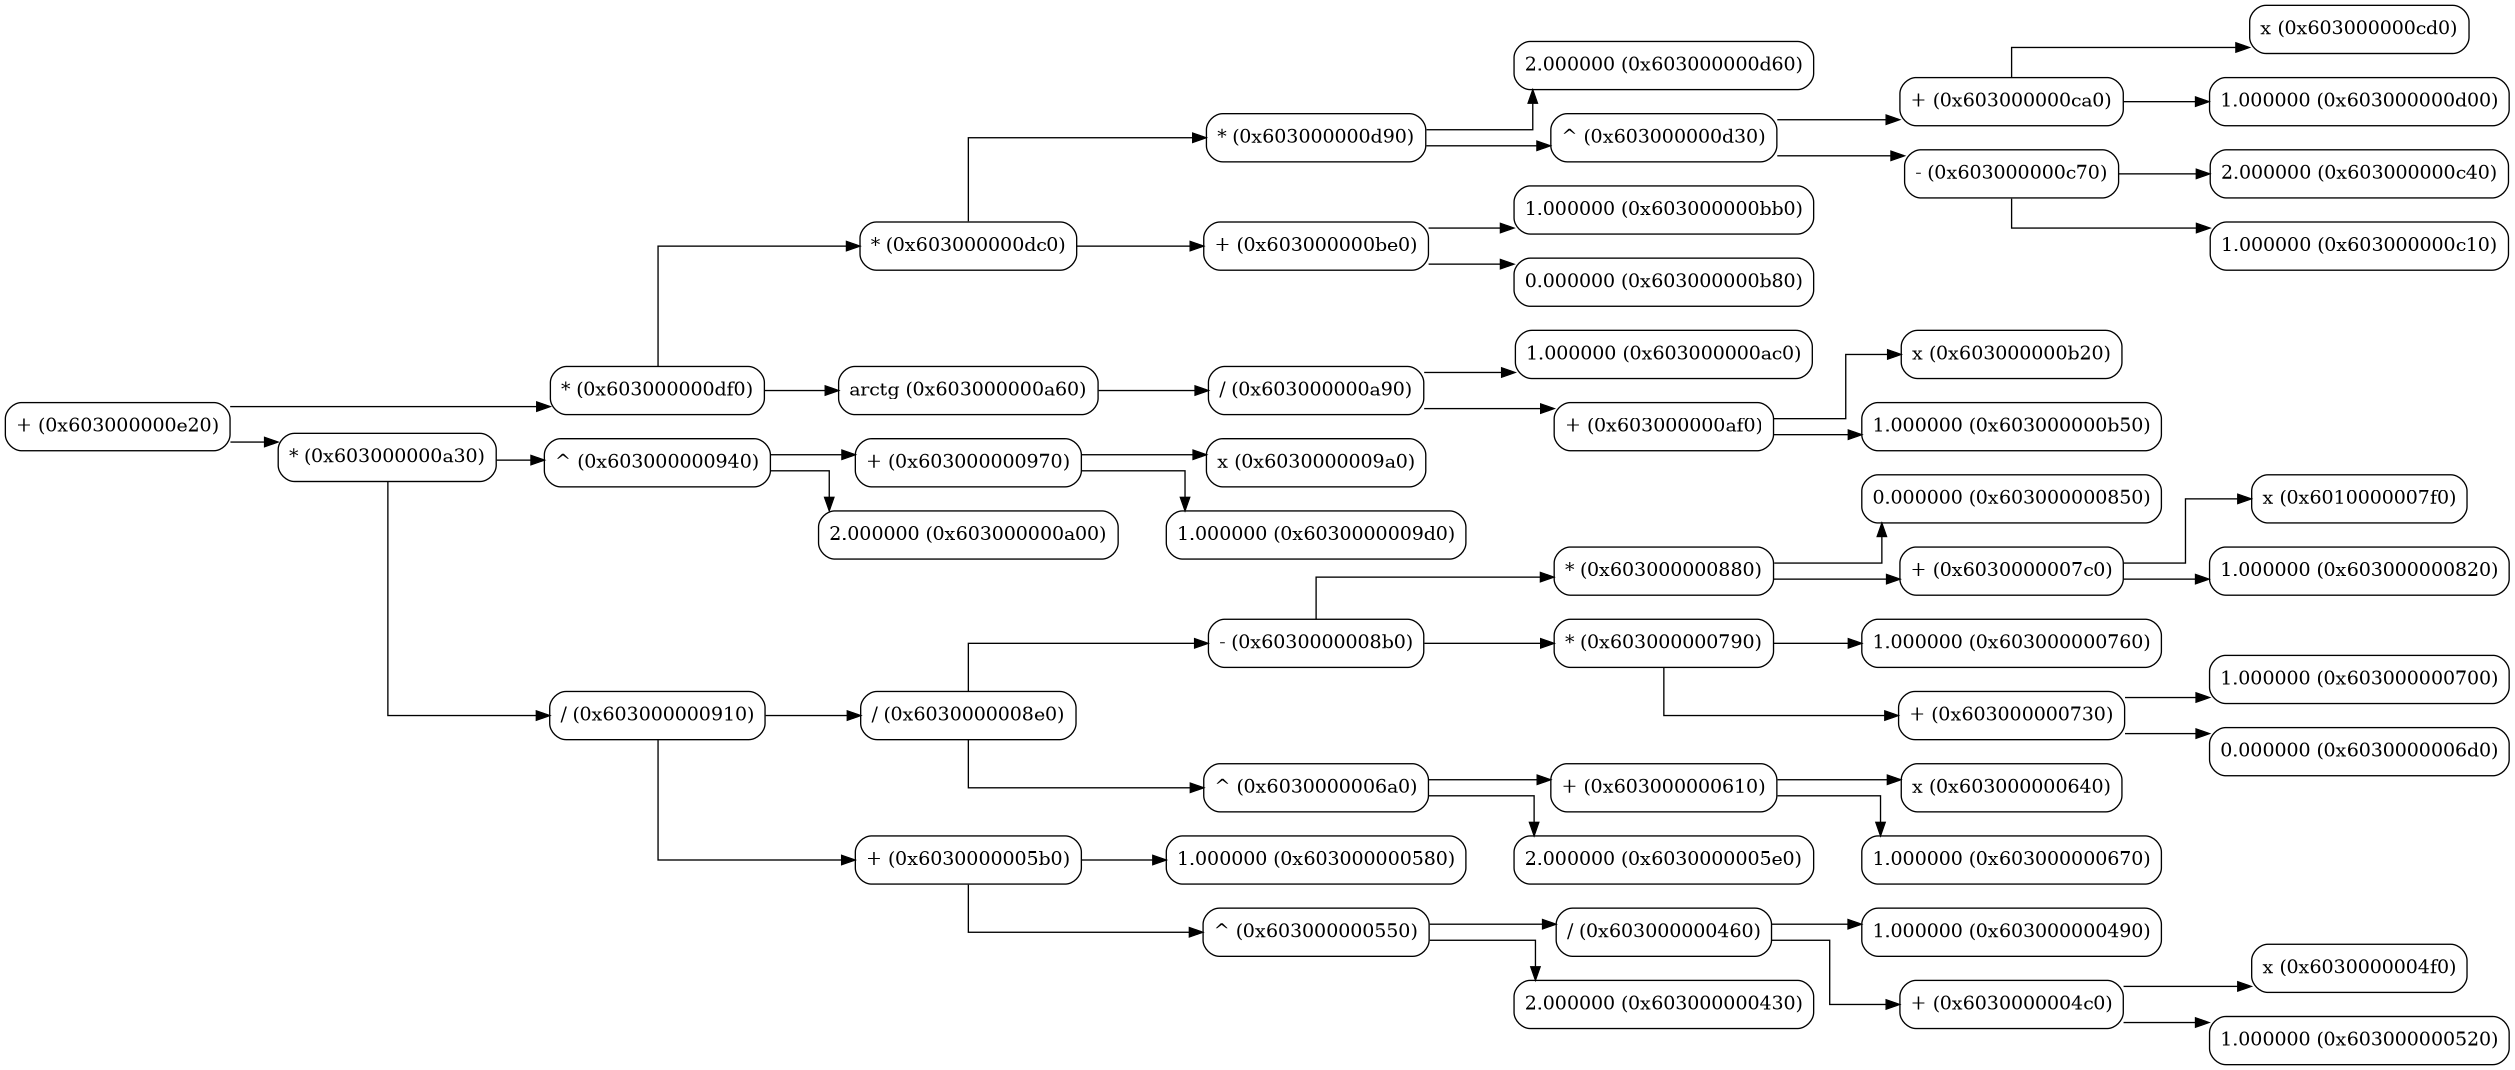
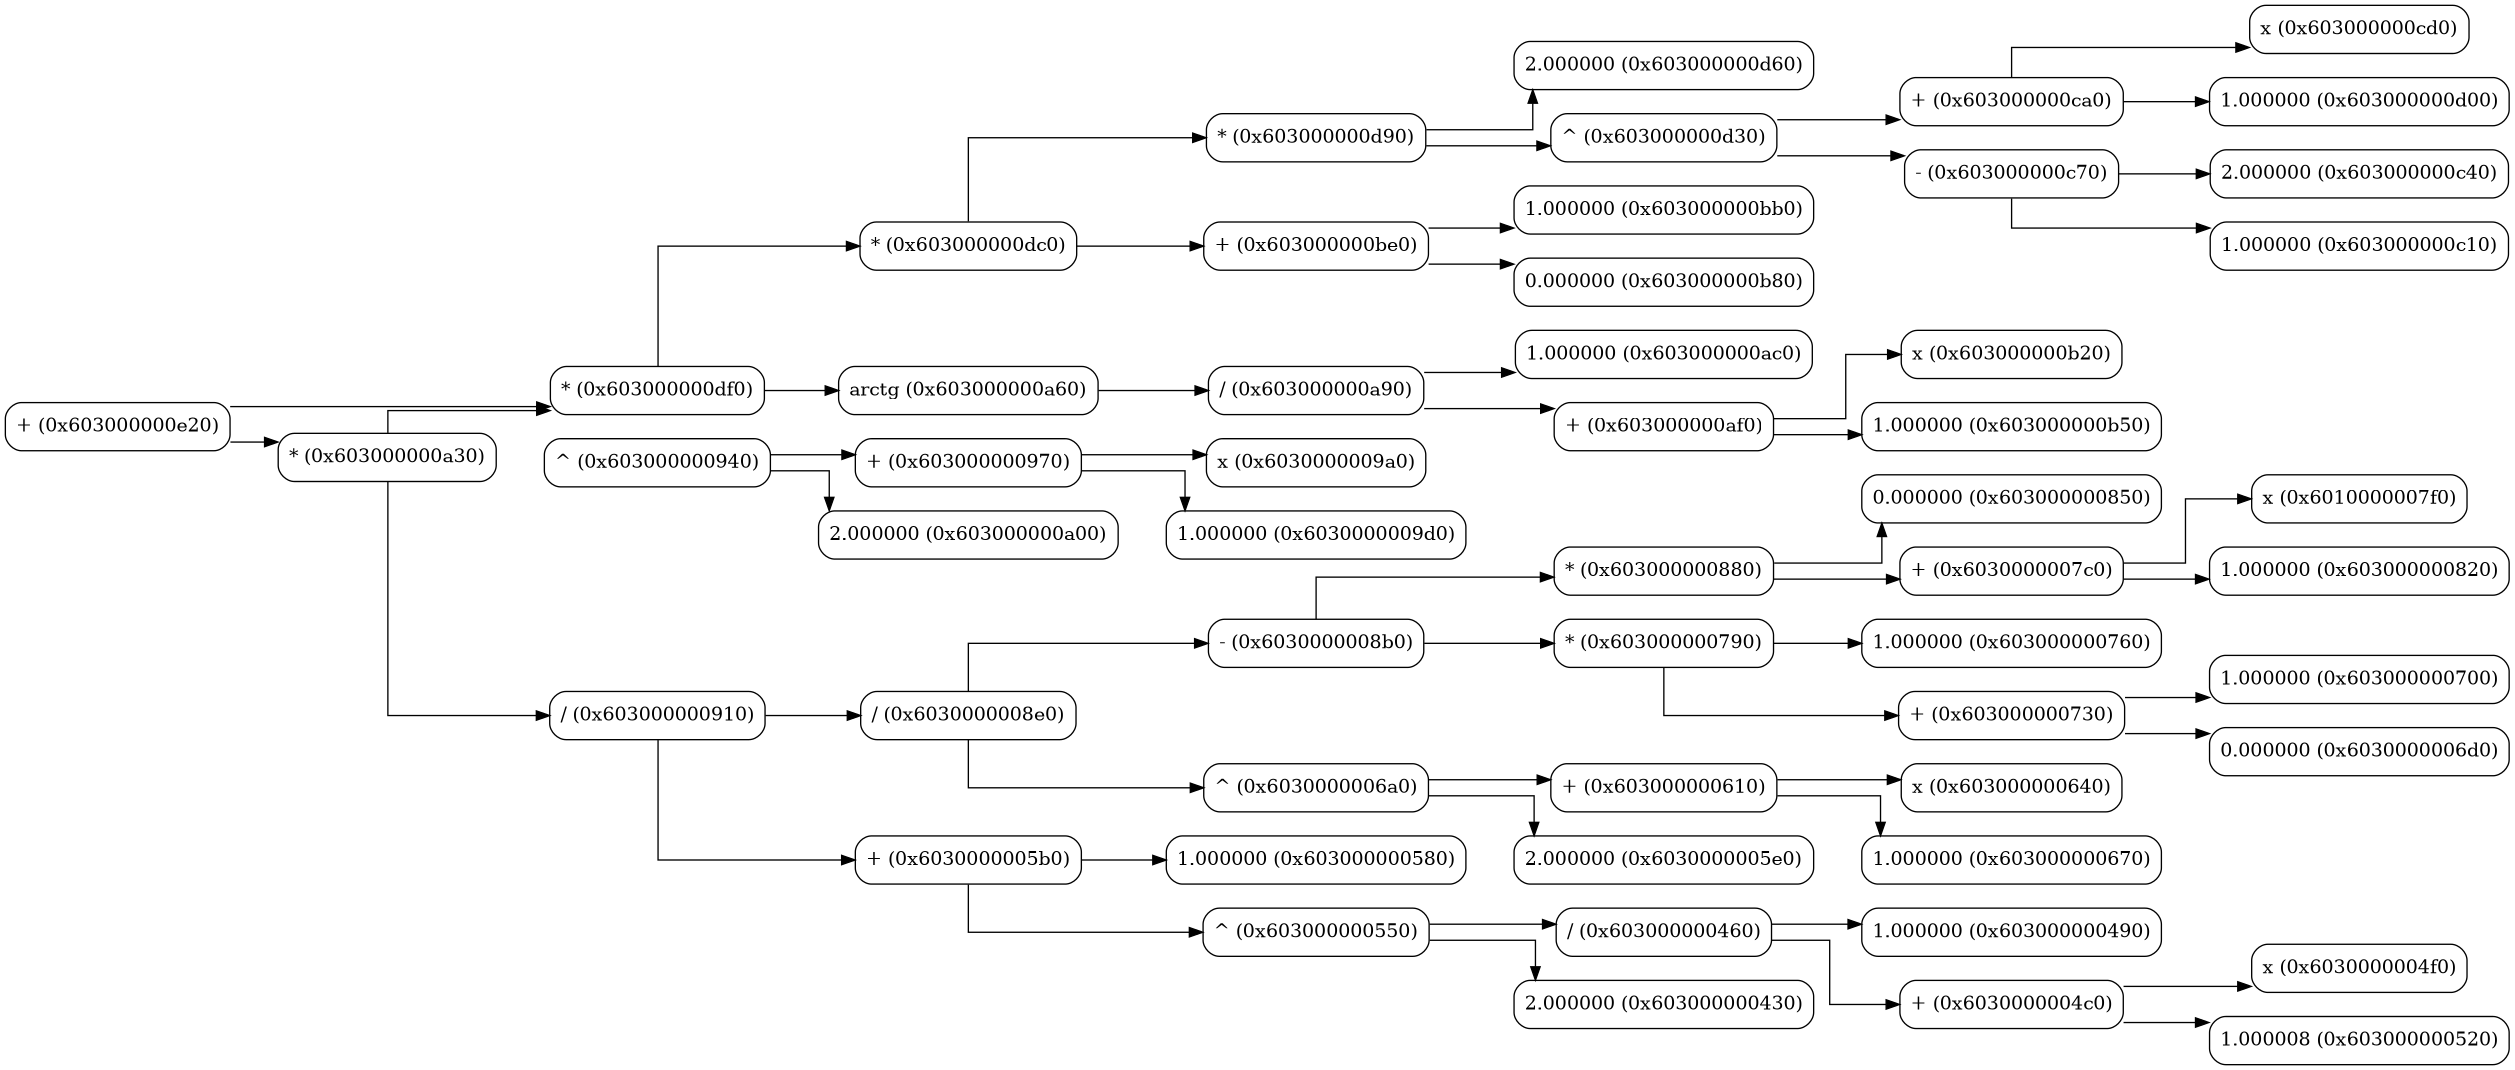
  digraph {
    rankdir=LR
    splines=ortho
    node [shape=rectangle style=rounded]
    n1 [label="+ (0x603000000e20)"]
    n2 [label="* (0x603000000df0)"]
    n3 [label="* (0x603000000a30)"]
    n4 [label="* (0x603000000dc0)"]
    n5 [label="arctg (0x603000000a60)"]
    n6 [label="^ (0x603000000940)"]
    n7 [label="/ (0x603000000910)"]
    n8 [label="* (0x603000000d90)"]
    n9 [label="+ (0x603000000be0)"]
    n10 [label="/ (0x603000000a90)"]
    n11 [label="2.000000 (0x603000000d60)"]
    n12 [label="^ (0x603000000d30)"]
    n13 [label="1.000000 (0x603000000bb0)"]
    n14 [label="0.000000 (0x603000000b80)"]
    n15 [label="+ (0x603000000ca0)"]
    n16 [label="- (0x603000000c70)"]
    n17 [label="x (0x603000000cd0)"]
    n18 [label="1.000000 (0x603000000d00)"]
    n19 [label="2.000000 (0x603000000c40)"]
    n20 [label="1.000000 (0x603000000c10)"]
    n21 [label="1.000000 (0x603000000ac0)"]
    n22 [label="+ (0x603000000af0)"]
    n23 [label="x (0x603000000b20)"]
    n24 [label="1.000000 (0x603000000b50)"]
    n25 [label="+ (0x603000000970)"]
    n26 [label="2.000000 (0x603000000a00)"]
    n27 [label="/ (0x6030000008e0)"]
    n28 [label="+ (0x6030000005b0)"]
    n29 [label="x (0x6030000009a0)"]
    n30 [label="1.000000 (0x6030000009d0)"]
    n31 [label="- (0x6030000008b0)"]
    n32 [label="^ (0x6030000006a0)"]
    n33 [label="1.000000 (0x603000000580)"]
    n34 [label="^ (0x603000000550)"]
    n35 [label="* (0x603000000880)"]
    n36 [label="* (0x603000000790)"]
    n37 [label="+ (0x603000000610)"]
    n38 [label="2.000000 (0x6030000005e0)"]
    n39 [label="0.000000 (0x603000000850)"]
    n40 [label="+ (0x6030000007c0)"]
    n41 [label="1.000000 (0x603000000760)"]
    n42 [label="+ (0x603000000730)"]
    n43 [label="x (0x6010000007f0)"]
    n44 [label="1.000000 (0x603000000820)"]
    n45 [label="1.000000 (0x603000000700)"]
    n46 [label="0.000000 (0x6030000006d0)"]
    n47 [label="x (0x603000000640)"]
    n48 [label="1.000000 (0x603000000670)"]
    n49 [label="/ (0x603000000460)"]
    n50 [label="2.000000 (0x603000000430)"]
    n51 [label="1.000000 (0x603000000490)"]
    n52 [label="+ (0x6030000004c0)"]
    n53 [label="x (0x6030000004f0)"]
-   n54 [label="1.000000 (0x603000000520)"]
+   n54 [label="1.000008 (0x603000000520)"]
    n1 -> n2
    n1 -> n3
    n2 -> n4
    n2 -> n5
-   n3 -> n6
+   n3 -> n2
    n3 -> n7
    n4 -> n8
    n4 -> n9
    n5 -> n10
    n6 -> n25
    n6 -> n26
    n7 -> n27
    n7 -> n28
    n8 -> n11
    n8 -> n12
    n9 -> n13
    n9 -> n14
    n10 -> n21
    n10 -> n22
    n12 -> n15
    n12 -> n16
    n15 -> n17
    n15 -> n18
    n16 -> n19
    n16 -> n20
    n22 -> n23
    n22 -> n24
    n25 -> n29
    n25 -> n30
    n27 -> n31
    n27 -> n32
    n28 -> n33
    n28 -> n34
    n31 -> n35
    n31 -> n36
    n32 -> n37
    n32 -> n38
    n34 -> n49
    n34 -> n50
    n35 -> n39
    n35 -> n40
    n36 -> n41
    n36 -> n42
    n37 -> n47
    n37 -> n48
    n40 -> n43
    n40 -> n44
    n42 -> n45
    n42 -> n46
    n49 -> n51
    n49 -> n52
    n52 -> n53
    n52 -> n54
  }
